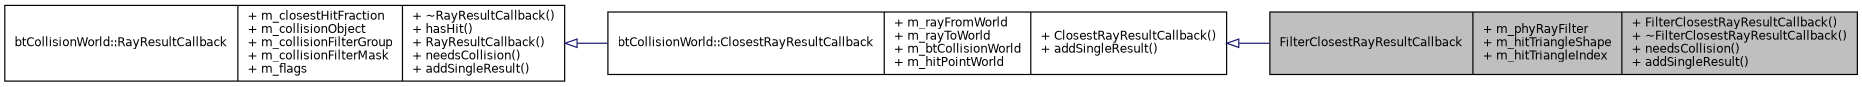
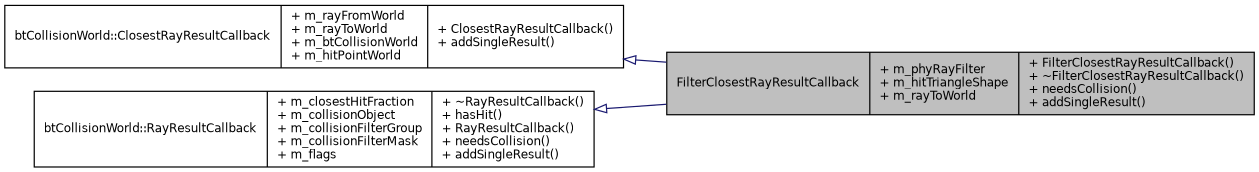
  digraph {
    rankdir=LR
    node [color=black fillcolor=white fontname=Helvetica fontsize=10 shape=record style=filled]
    edge [arrowtail=empty color=midnightblue dir=back fontname=Helvetica fontsize=10 labelfontname=Helvetica labelfontsize=10 style=solid]
-   n1 [fillcolor=grey75 fontcolor=black height=0.2 label="{FilterClosestRayResultCallback\n|+ m_phyRayFilter\l+ m_hitTriangleShape\l+ m_hitTriangleIndex\l|+ FilterClosestRayResultCallback()\l+ ~FilterClosestRayResultCallback()\l+ needsCollision()\l+ addSingleResult()\l}" width=0.4]
+   n1 [fillcolor=grey75 fontcolor=black height=0.2 label="{FilterClosestRayResultCallback\n|+ m_phyRayFilter\l+ m_hitTriangleShape\l+ m_rayToWorld\l|+ FilterClosestRayResultCallback()\l+ ~FilterClosestRayResultCallback()\l+ needsCollision()\l+ addSingleResult()\l}" width=0.4]
    n2 [height=0.2 label="{btCollisionWorld::ClosestRayResultCallback\n|+ m_rayFromWorld\l+ m_rayToWorld\l+ m_btCollisionWorld\l+ m_hitPointWorld\l|+ ClosestRayResultCallback()\l+ addSingleResult()\l}" width=0.4]
    n3 [height=0.2 label="{btCollisionWorld::RayResultCallback\n|+ m_closestHitFraction\l+ m_collisionObject\l+ m_collisionFilterGroup\l+ m_collisionFilterMask\l+ m_flags\l|+ ~RayResultCallback()\l+ hasHit()\l+ RayResultCallback()\l+ needsCollision()\l+ addSingleResult()\l}" width=0.4]
    n2 -> n1
-   n3 -> n2
+   n3 -> n1
  }
